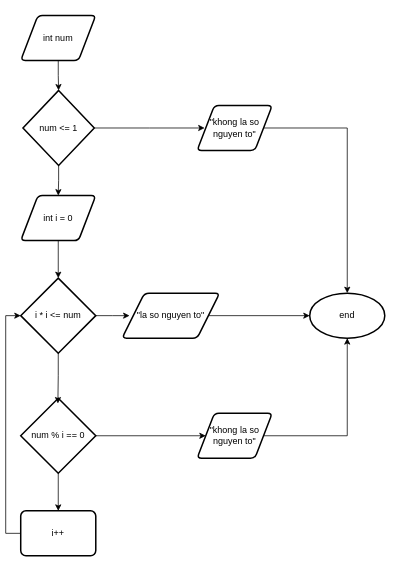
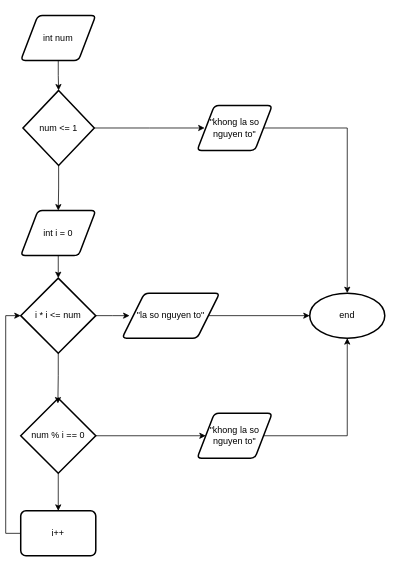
  <mxCell id="0" />
  <mxCell id="1" parent="0" />
  <mxCell id="2" value="int num" style="shape=parallelogram;html=1;strokeWidth=2;perimeter=parallelogramPerimeter;whiteSpace=wrap;rounded=1;arcSize=12;size=0.23;" vertex="1" parent="1"><mxGeometry x="20" y="20" width="100" height="60" as="geometry" /></mxCell>
- <mxCell id="3" value="int i = 0" style="shape=parallelogram;html=1;strokeWidth=2;perimeter=parallelogramPerimeter;whiteSpace=wrap;rounded=1;arcSize=12;size=0.23;" vertex="1" parent="1"><mxGeometry x="20" y="260" width="100" height="60" as="geometry" /></mxCell>
+ <mxCell id="3" value="int i = 0" style="shape=parallelogram;html=1;strokeWidth=2;perimeter=parallelogramPerimeter;whiteSpace=wrap;rounded=1;arcSize=12;size=0.23;" vertex="1" parent="1"><mxGeometry x="20" y="280" width="100" height="60" as="geometry" /></mxCell>
  <mxCell id="4" style="edgeStyle=orthogonalEdgeStyle;rounded=0;orthogonalLoop=1;jettySize=auto;html=1;exitX=1;exitY=0.5;exitDx=0;exitDy=0;exitPerimeter=0;" edge="1" parent="1" source="6"><mxGeometry relative="1" as="geometry"><mxPoint x="265" y="170" as="targetPoint" /></mxGeometry></mxCell>
  <mxCell id="5" style="edgeStyle=orthogonalEdgeStyle;rounded=0;orthogonalLoop=1;jettySize=auto;html=1;exitX=0.5;exitY=1;exitDx=0;exitDy=0;exitPerimeter=0;entryX=0.5;entryY=0;entryDx=0;entryDy=0;" edge="1" parent="1" source="6" target="3"><mxGeometry relative="1" as="geometry" /></mxCell>
  <mxCell id="6" value="num &amp;lt;= 1" style="strokeWidth=2;html=1;shape=mxgraph.flowchart.decision;whiteSpace=wrap;" vertex="1" parent="1"><mxGeometry x="23" y="120" width="95" height="100" as="geometry" /></mxCell>
  <mxCell id="7" style="edgeStyle=orthogonalEdgeStyle;rounded=0;orthogonalLoop=1;jettySize=auto;html=1;exitX=1;exitY=0.5;exitDx=0;exitDy=0;" edge="1" parent="1" source="8" target="21"><mxGeometry relative="1" as="geometry" /></mxCell>
  <mxCell id="8" value="&quot;khong la so nguyen to&quot;" style="shape=parallelogram;html=1;strokeWidth=2;perimeter=parallelogramPerimeter;whiteSpace=wrap;rounded=1;arcSize=12;size=0.23;" vertex="1" parent="1"><mxGeometry x="255" y="140" width="100" height="60" as="geometry" /></mxCell>
  <mxCell id="9" style="edgeStyle=orthogonalEdgeStyle;rounded=0;orthogonalLoop=1;jettySize=auto;html=1;exitX=1;exitY=0.5;exitDx=0;exitDy=0;exitPerimeter=0;" edge="1" parent="1" source="10"><mxGeometry relative="1" as="geometry"><mxPoint x="165" y="420" as="targetPoint" /></mxGeometry></mxCell>
  <mxCell id="10" value="i * i &amp;lt;= num" style="strokeWidth=2;html=1;shape=mxgraph.flowchart.decision;whiteSpace=wrap;" vertex="1" parent="1"><mxGeometry x="20" y="370" width="100" height="100" as="geometry" /></mxCell>
  <mxCell id="11" style="edgeStyle=orthogonalEdgeStyle;rounded=0;orthogonalLoop=1;jettySize=auto;html=1;exitX=0.5;exitY=1;exitDx=0;exitDy=0;entryX=0.5;entryY=0;entryDx=0;entryDy=0;entryPerimeter=0;" edge="1" parent="1" source="3" target="10"><mxGeometry relative="1" as="geometry" /></mxCell>
  <mxCell id="12" value="i++" style="rounded=1;whiteSpace=wrap;html=1;absoluteArcSize=1;arcSize=14;strokeWidth=2;" vertex="1" parent="1"><mxGeometry x="20" y="680" width="100" height="60" as="geometry" /></mxCell>
  <mxCell id="13" style="edgeStyle=orthogonalEdgeStyle;rounded=0;orthogonalLoop=1;jettySize=auto;html=1;exitX=1;exitY=0.5;exitDx=0;exitDy=0;exitPerimeter=0;" edge="1" parent="1" source="15" target="16"><mxGeometry relative="1" as="geometry"><mxPoint x="175" y="580" as="targetPoint" /></mxGeometry></mxCell>
  <mxCell id="14" style="edgeStyle=orthogonalEdgeStyle;rounded=0;orthogonalLoop=1;jettySize=auto;html=1;exitX=0.5;exitY=1;exitDx=0;exitDy=0;exitPerimeter=0;entryX=0.5;entryY=0;entryDx=0;entryDy=0;" edge="1" parent="1" source="15" target="12"><mxGeometry relative="1" as="geometry" /></mxCell>
  <mxCell id="15" value="num % i == 0" style="strokeWidth=2;html=1;shape=mxgraph.flowchart.decision;whiteSpace=wrap;" vertex="1" parent="1"><mxGeometry x="20" y="530" width="100" height="100" as="geometry" /></mxCell>
  <mxCell id="16" value="&quot;khong la so nguyen to&quot;" style="shape=parallelogram;html=1;strokeWidth=2;perimeter=parallelogramPerimeter;whiteSpace=wrap;rounded=1;arcSize=12;size=0.23;" vertex="1" parent="1"><mxGeometry x="255" y="550" width="100" height="60" as="geometry" /></mxCell>
  <mxCell id="17" style="edgeStyle=orthogonalEdgeStyle;rounded=0;orthogonalLoop=1;jettySize=auto;html=1;exitX=0;exitY=0.5;exitDx=0;exitDy=0;entryX=0;entryY=0.5;entryDx=0;entryDy=0;entryPerimeter=0;" edge="1" parent="1" source="12" target="10"><mxGeometry relative="1" as="geometry" /></mxCell>
  <mxCell id="18" style="edgeStyle=orthogonalEdgeStyle;rounded=0;orthogonalLoop=1;jettySize=auto;html=1;exitX=0.5;exitY=1;exitDx=0;exitDy=0;exitPerimeter=0;entryX=0.495;entryY=0.07;entryDx=0;entryDy=0;entryPerimeter=0;" edge="1" parent="1" source="10" target="15"><mxGeometry relative="1" as="geometry" /></mxCell>
  <mxCell id="19" style="edgeStyle=orthogonalEdgeStyle;rounded=0;orthogonalLoop=1;jettySize=auto;html=1;exitX=1;exitY=0.5;exitDx=0;exitDy=0;" edge="1" parent="1" source="20" target="21"><mxGeometry relative="1" as="geometry" /></mxCell>
  <mxCell id="20" value="&quot;la so nguyen to&quot;" style="shape=parallelogram;html=1;strokeWidth=2;perimeter=parallelogramPerimeter;whiteSpace=wrap;rounded=1;arcSize=12;size=0.23;" vertex="1" parent="1"><mxGeometry x="155" y="390" width="130" height="60" as="geometry" /></mxCell>
  <mxCell id="21" value="end" style="strokeWidth=2;html=1;shape=mxgraph.flowchart.start_1;whiteSpace=wrap;" vertex="1" parent="1"><mxGeometry x="405" y="390" width="100" height="60" as="geometry" /></mxCell>
  <mxCell id="22" style="edgeStyle=orthogonalEdgeStyle;rounded=0;orthogonalLoop=1;jettySize=auto;html=1;exitX=1;exitY=0.5;exitDx=0;exitDy=0;entryX=0.5;entryY=1;entryDx=0;entryDy=0;entryPerimeter=0;" edge="1" parent="1" source="16" target="21"><mxGeometry relative="1" as="geometry" /></mxCell>
  <mxCell id="23" style="edgeStyle=orthogonalEdgeStyle;rounded=0;orthogonalLoop=1;jettySize=auto;html=1;exitX=0.5;exitY=1;exitDx=0;exitDy=0;entryX=0.5;entryY=0;entryDx=0;entryDy=0;entryPerimeter=0;" edge="1" parent="1" source="2" target="6"><mxGeometry relative="1" as="geometry" /></mxCell>
